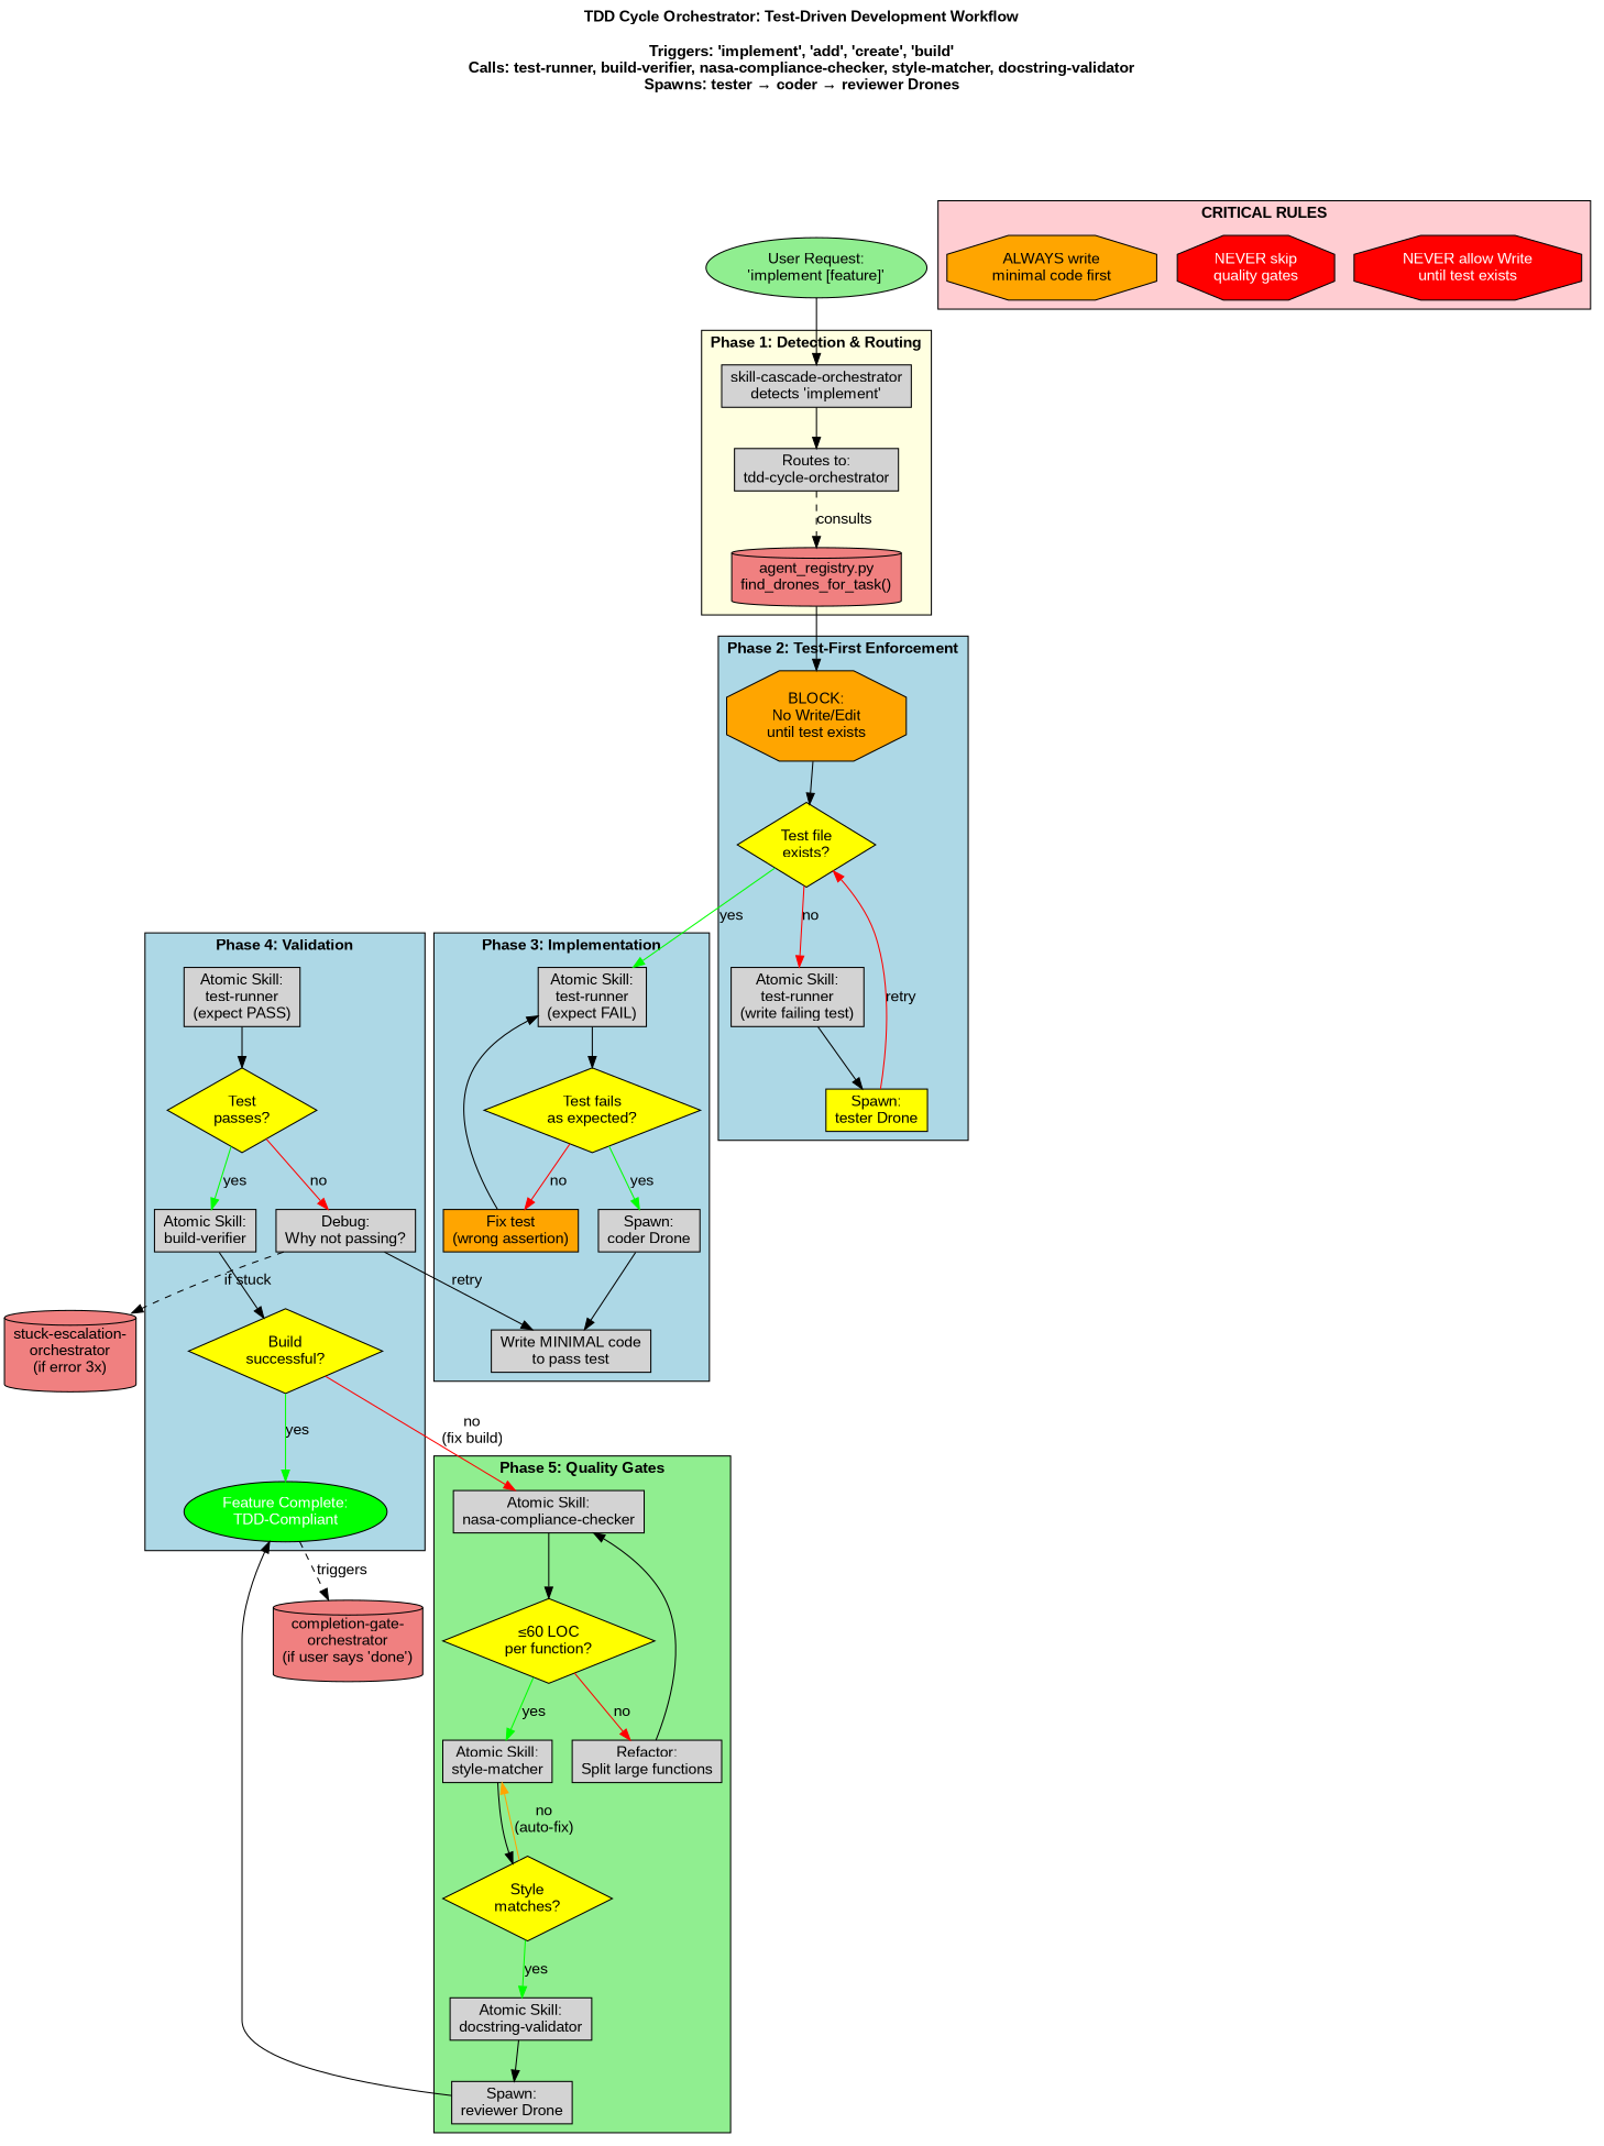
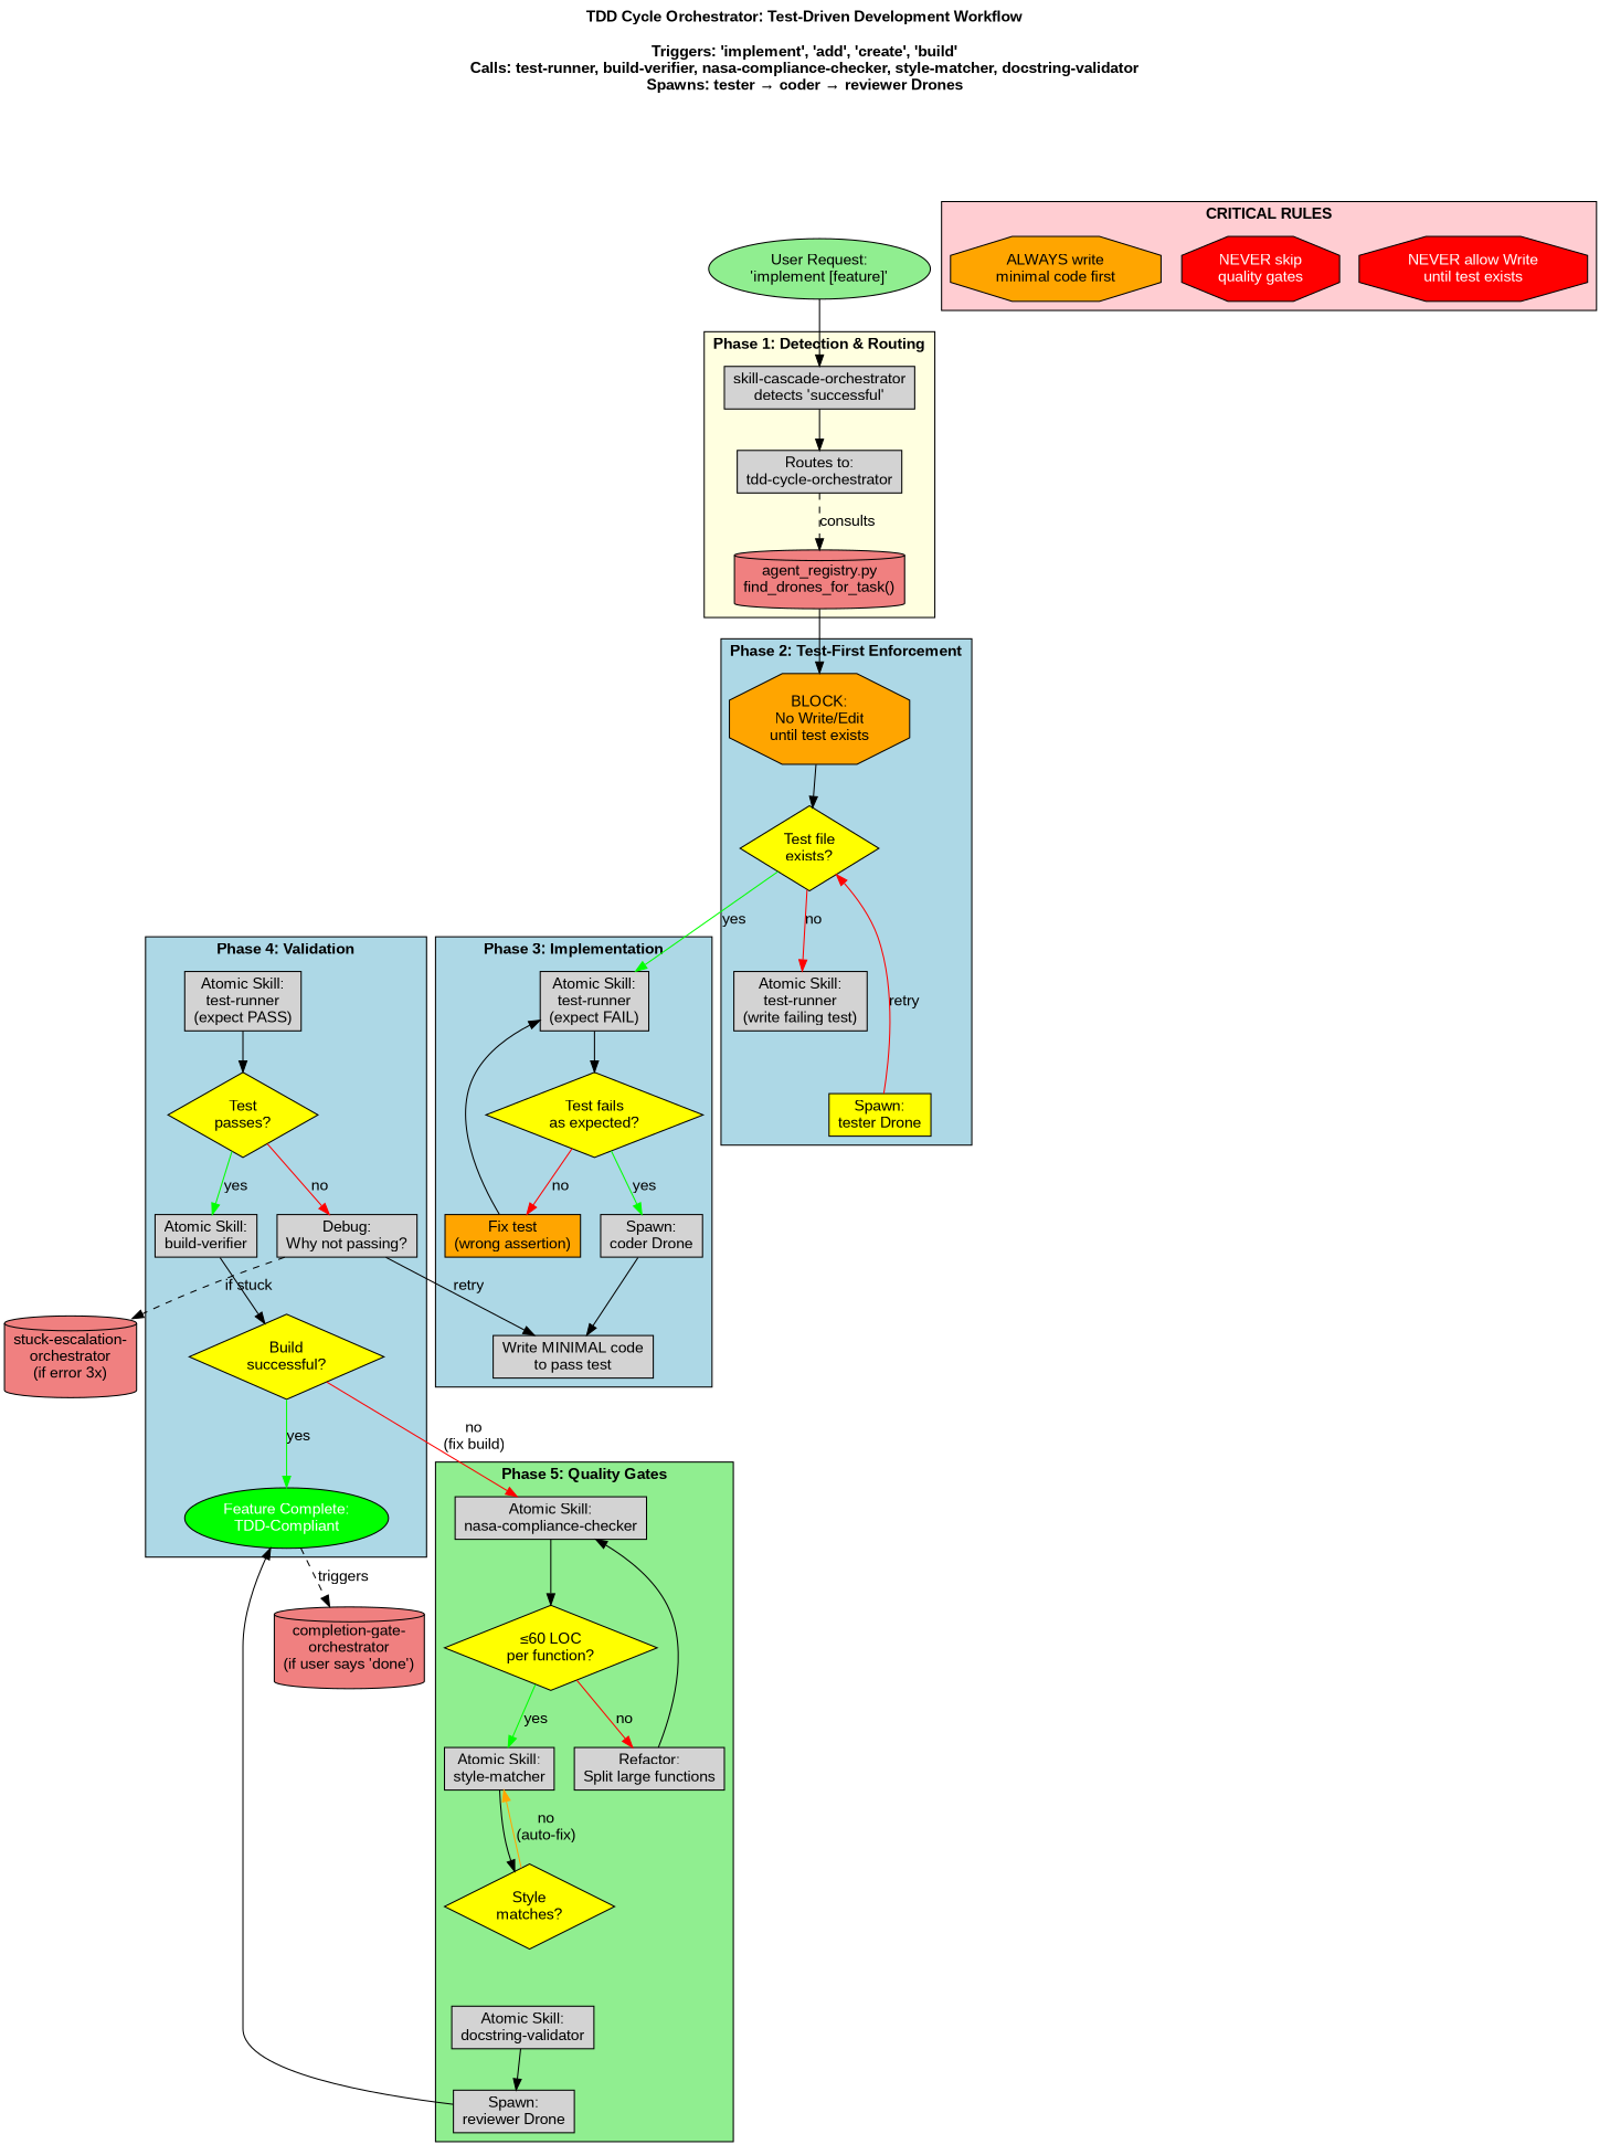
  digraph {
    compound=true
    fontname="Arial Bold"
    fontsize=14
    label="TDD Cycle Orchestrator: Test-Driven Development Workflow\n\nTriggers: 'implement', 'add', 'create', 'build'\nCalls: test-runner, build-verifier, nasa-compliance-checker, style-matcher, docstring-validator\nSpawns: tester → coder → reviewer Drones"
    labelloc=t
    rankdir=TB
    node [fontname=Arial shape=box style=filled]
    edge [fontname=Arial]
-   n1 [label="skill-cascade-orchestrator\ndetects 'implement'"]
+   n1 [label="skill-cascade-orchestrator\ndetects 'successful'"]
    n2 [label="Routes to:\ntdd-cycle-orchestrator"]
    n3 [fillcolor=lightcoral label="agent_registry.py\nfind_drones_for_task()" shape=cylinder]
    n4 [fillcolor=orange label="BLOCK:\nNo Write/Edit\nuntil test exists" shape=octagon]
    n5 [fillcolor=yellow label="Test file\nexists?" shape=diamond]
    n6 [fillcolor=yellow label="Spawn:\ntester Drone"]
    n7 [label="Atomic Skill:\ntest-runner\n(write failing test)"]
    n8 [label="Atomic Skill:\ntest-runner\n(expect FAIL)"]
    n9 [fillcolor=yellow label="Test fails\nas expected?" shape=diamond]
    n10 [fillcolor=orange label="Fix test\n(wrong assertion)"]
    n11 [label="Spawn:\ncoder Drone"]
    n12 [label="Write MINIMAL code\nto pass test"]
    n13 [fillcolor=green fontcolor=white label="Feature Complete:\nTDD-Compliant" shape=ellipse]
    n14 [label="Atomic Skill:\ntest-runner\n(expect PASS)"]
    n15 [fillcolor=yellow label="Test\npasses?" shape=diamond]
    n16 [label="Debug:\nWhy not passing?"]
    n17 [label="Atomic Skill:\nbuild-verifier"]
    n18 [fillcolor=yellow label="Build\nsuccessful?" shape=diamond]
    n19 [label="Atomic Skill:\nnasa-compliance-checker"]
    n20 [fillcolor=yellow label="≤60 LOC\nper function?" shape=diamond]
    n21 [label="Refactor:\nSplit large functions"]
    n22 [label="Atomic Skill:\nstyle-matcher"]
    n23 [fillcolor=yellow label="Style\nmatches?" shape=diamond]
    n24 [label="Atomic Skill:\ndocstring-validator"]
    n25 [label="Spawn:\nreviewer Drone"]
    n26 [fillcolor=red fontcolor=white label="NEVER allow Write\nuntil test exists" shape=octagon]
    n27 [fillcolor=red fontcolor=white label="NEVER skip\nquality gates" shape=octagon]
    n28 [fillcolor=orange label="ALWAYS write\nminimal code first" shape=octagon]
    n29 [fillcolor=lightcoral label="completion-gate-\norchestrator\n(if user says 'done')" shape=cylinder]
    n30 [fillcolor=lightcoral label="stuck-escalation-\norchestrator\n(if error 3x)" shape=cylinder]
    n31 [fillcolor=lightgreen label="User Request:\n'implement [feature]'" shape=ellipse]
    subgraph cluster_1 {
      fillcolor=lightyellow
      label="Phase 1: Detection & Routing"
      style=filled
      n1
      n2
      n3
    }
    subgraph cluster_2 {
      fillcolor=lightblue
      label="Phase 2: Test-First Enforcement"
      style=filled
      n4
      n5
      n6
      n7
    }
    subgraph cluster_3 {
      fillcolor=lightblue
      label="Phase 3: Implementation"
      style=filled
      n8
      n9
      n10
      n11
      n12
    }
    subgraph cluster_4 {
      fillcolor=lightblue
      label="Phase 4: Validation"
      style=filled
      n13
      n14
      n15
      n16
      n17
      n18
    }
    subgraph cluster_5 {
      fillcolor=lightgreen
      label="Phase 5: Quality Gates"
      style=filled
      n19
      n20
      n21
      n22
      n23
      n24
      n25
    }
    subgraph cluster_6 {
      fillcolor="#ffcdd2"
      label="CRITICAL RULES"
      style=filled
      n26
      n27
      n28
    }
    n1 -> n2
    n2 -> n3 [label=consults style=dashed]
    n3 -> n4
    n4 -> n5
    n5 -> n7 [color=red label=no]
    n5 -> n8 [color=green label=yes]
    n6 -> n5 [color=red label=retry]
-   n7 -> n6
    n8 -> n9
    n9 -> n10 [color=red label=no]
    n9 -> n11 [color=green label=yes]
    n10 -> n8
    n11 -> n12
    n13 -> n29 [label=triggers style=dashed]
    n14 -> n15
    n15 -> n16 [color=red label=no]
    n15 -> n17 [color=green label=yes]
    n16 -> n12 [label=retry]
    n16 -> n30 [label="if stuck" style=dashed]
    n17 -> n18
    n18 -> n13 [color=green label=yes]
    n18 -> n19 [color=red label="no\n(fix build)"]
    n19 -> n20
    n20 -> n21 [color=red label=no]
    n20 -> n22 [color=green label=yes]
    n21 -> n19
    n22 -> n23
    n23 -> n22 [color=orange label="no\n(auto-fix)"]
-   n23 -> n24 [color=green label=yes]
    n24 -> n25
    n25 -> n13
    n31 -> n1
  }
